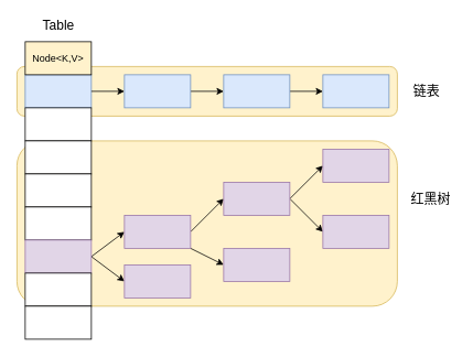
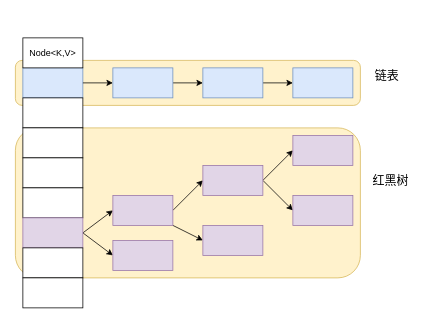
  <mxCell id="0" />
  <mxCell id="1" parent="0" />
  <mxCell id="2" value="" style="rounded=1;whiteSpace=wrap;html=1;fontSize=16;fillColor=#fff2cc;strokeColor=#d6b656;" vertex="1" parent="1"><mxGeometry x="20" y="170" width="460" height="200" as="geometry" /></mxCell>
  <mxCell id="3" value="" style="rounded=1;whiteSpace=wrap;html=1;fontSize=16;fillColor=#fff2cc;strokeColor=#d6b656;" vertex="1" parent="1"><mxGeometry x="20" y="80" width="460" height="60" as="geometry" /></mxCell>
  <mxCell id="4" value="" style="rounded=0;whiteSpace=wrap;html=1;fillColor=#dae8fc;strokeColor=#6c8ebf;" vertex="1" parent="1"><mxGeometry x="30" y="90" width="80" height="40" as="geometry" /></mxCell>
  <mxCell id="5" value="" style="rounded=0;whiteSpace=wrap;html=1;" vertex="1" parent="1"><mxGeometry x="30" y="130" width="80" height="40" as="geometry" /></mxCell>
  <mxCell id="6" value="" style="rounded=0;whiteSpace=wrap;html=1;" vertex="1" parent="1"><mxGeometry x="30" y="170" width="80" height="40" as="geometry" /></mxCell>
  <mxCell id="7" value="" style="rounded=0;whiteSpace=wrap;html=1;" vertex="1" parent="1"><mxGeometry x="30" y="210" width="80" height="40" as="geometry" /></mxCell>
  <mxCell id="8" value="" style="rounded=0;whiteSpace=wrap;html=1;" vertex="1" parent="1"><mxGeometry x="30" y="250" width="80" height="40" as="geometry" /></mxCell>
  <mxCell id="9" style="edgeStyle=none;rounded=0;orthogonalLoop=1;jettySize=auto;html=1;entryX=0;entryY=0.5;entryDx=0;entryDy=0;fontSize=16;exitX=1;exitY=0.5;exitDx=0;exitDy=0;" edge="1" parent="1" source="11" target="21"><mxGeometry relative="1" as="geometry" /></mxCell>
  <mxCell id="10" style="edgeStyle=none;rounded=0;orthogonalLoop=1;jettySize=auto;html=1;entryX=0;entryY=0.5;entryDx=0;entryDy=0;fontSize=16;exitX=1;exitY=0.5;exitDx=0;exitDy=0;" edge="1" parent="1" source="11" target="26"><mxGeometry relative="1" as="geometry" /></mxCell>
  <mxCell id="11" value="" style="rounded=0;whiteSpace=wrap;html=1;fillColor=#e1d5e7;strokeColor=#9673a6;" vertex="1" parent="1"><mxGeometry x="30" y="290" width="80" height="40" as="geometry" /></mxCell>
  <mxCell id="12" value="" style="rounded=0;whiteSpace=wrap;html=1;" vertex="1" parent="1"><mxGeometry x="30" y="330" width="80" height="40" as="geometry" /></mxCell>
  <mxCell id="13" value="" style="edgeStyle=orthogonalEdgeStyle;rounded=0;orthogonalLoop=1;jettySize=auto;html=1;" edge="1" parent="1" source="14" target="16"><mxGeometry relative="1" as="geometry" /></mxCell>
  <mxCell id="14" value="" style="rounded=0;whiteSpace=wrap;html=1;fillColor=#dae8fc;strokeColor=#6c8ebf;" vertex="1" parent="1"><mxGeometry x="150" y="90" width="80" height="40" as="geometry" /></mxCell>
  <mxCell id="15" value="" style="edgeStyle=orthogonalEdgeStyle;rounded=0;orthogonalLoop=1;jettySize=auto;html=1;" edge="1" parent="1" source="16" target="17"><mxGeometry relative="1" as="geometry" /></mxCell>
  <mxCell id="16" value="" style="rounded=0;whiteSpace=wrap;html=1;fillColor=#dae8fc;strokeColor=#6c8ebf;" vertex="1" parent="1"><mxGeometry x="270" y="90" width="80" height="40" as="geometry" /></mxCell>
  <mxCell id="17" value="" style="rounded=0;whiteSpace=wrap;html=1;fillColor=#dae8fc;strokeColor=#6c8ebf;" vertex="1" parent="1"><mxGeometry x="390" y="90" width="80" height="40" as="geometry" /></mxCell>
  <mxCell id="18" value="" style="endArrow=classic;html=1;rounded=0;exitX=1;exitY=0.5;exitDx=0;exitDy=0;entryX=0;entryY=0.5;entryDx=0;entryDy=0;" edge="1" parent="1" source="4" target="14"><mxGeometry width="50" height="50" relative="1" as="geometry"><mxPoint x="380" y="280" as="sourcePoint" /><mxPoint x="430" y="230" as="targetPoint" /></mxGeometry></mxCell>
  <mxCell id="19" style="edgeStyle=none;rounded=0;orthogonalLoop=1;jettySize=auto;html=1;entryX=0;entryY=0.5;entryDx=0;entryDy=0;fontSize=16;exitX=1;exitY=0.5;exitDx=0;exitDy=0;" edge="1" parent="1" source="21" target="24"><mxGeometry relative="1" as="geometry" /></mxCell>
  <mxCell id="20" style="edgeStyle=none;rounded=0;orthogonalLoop=1;jettySize=auto;html=1;entryX=0;entryY=0.5;entryDx=0;entryDy=0;fontSize=16;" edge="1" parent="1" source="21" target="28"><mxGeometry relative="1" as="geometry" /></mxCell>
  <mxCell id="21" value="" style="rounded=0;whiteSpace=wrap;html=1;fillColor=#e1d5e7;strokeColor=#9673a6;" vertex="1" parent="1"><mxGeometry x="150" y="260" width="80" height="40" as="geometry" /></mxCell>
  <mxCell id="22" style="edgeStyle=none;rounded=0;orthogonalLoop=1;jettySize=auto;html=1;entryX=0;entryY=0.5;entryDx=0;entryDy=0;fontSize=16;exitX=1;exitY=0.5;exitDx=0;exitDy=0;" edge="1" parent="1" source="24" target="25"><mxGeometry relative="1" as="geometry" /></mxCell>
  <mxCell id="23" style="edgeStyle=none;rounded=0;orthogonalLoop=1;jettySize=auto;html=1;entryX=0;entryY=0.5;entryDx=0;entryDy=0;fontSize=16;exitX=1;exitY=0.5;exitDx=0;exitDy=0;" edge="1" parent="1" source="24" target="27"><mxGeometry relative="1" as="geometry" /></mxCell>
  <mxCell id="24" value="" style="rounded=0;whiteSpace=wrap;html=1;fillColor=#e1d5e7;strokeColor=#9673a6;" vertex="1" parent="1"><mxGeometry x="270" y="220" width="80" height="40" as="geometry" /></mxCell>
  <mxCell id="25" value="" style="rounded=0;whiteSpace=wrap;html=1;fillColor=#e1d5e7;strokeColor=#9673a6;" vertex="1" parent="1"><mxGeometry x="390" y="180" width="80" height="40" as="geometry" /></mxCell>
  <mxCell id="26" value="" style="rounded=0;whiteSpace=wrap;html=1;fillColor=#e1d5e7;strokeColor=#9673a6;" vertex="1" parent="1"><mxGeometry x="150" y="320" width="80" height="40" as="geometry" /></mxCell>
  <mxCell id="27" value="" style="rounded=0;whiteSpace=wrap;html=1;fillColor=#e1d5e7;strokeColor=#9673a6;" vertex="1" parent="1"><mxGeometry x="390" y="260" width="80" height="40" as="geometry" /></mxCell>
  <mxCell id="28" value="" style="rounded=0;whiteSpace=wrap;html=1;fillColor=#e1d5e7;strokeColor=#9673a6;" vertex="1" parent="1"><mxGeometry x="270" y="300" width="80" height="40" as="geometry" /></mxCell>
- <mxCell id="29" value="&lt;font style=&quot;font-size: 16px&quot;&gt;Table&lt;/font&gt;" style="text;html=1;align=center;verticalAlign=middle;resizable=0;points=[];autosize=1;strokeColor=none;fillColor=none;" vertex="1" parent="1"><mxGeometry x="45" y="20" width="50" height="20" as="geometry" /></mxCell>
- <mxCell id="30" value="链表" style="text;html=1;align=center;verticalAlign=middle;resizable=0;points=[];autosize=1;strokeColor=none;fillColor=none;fontSize=16;" vertex="1" parent="1"><mxGeometry x="490" y="100" width="50" height="20" as="geometry" /></mxCell>
+ <mxCell id="30" value="链表" style="text;html=1;align=center;verticalAlign=middle;resizable=0;points=[];autosize=1;strokeColor=none;fillColor=none;fontSize=16;" vertex="1" parent="1"><mxGeometry x="490" y="90" width="50" height="20" as="geometry" /></mxCell>
  <mxCell id="31" value="红黑树" style="text;html=1;align=center;verticalAlign=middle;resizable=0;points=[];autosize=1;strokeColor=none;fillColor=none;fontSize=16;" vertex="1" parent="1"><mxGeometry x="490" y="230" width="60" height="20" as="geometry" /></mxCell>
- <mxCell id="32" value="&lt;span&gt;Node&amp;lt;K,V&amp;gt;&lt;/span&gt;" style="rounded=0;whiteSpace=wrap;html=1;fillColor=#fff2cc;" vertex="1" parent="1"><mxGeometry x="30" y="50" width="80" height="40" as="geometry" /></mxCell>
+ <mxCell id="32" value="&lt;span&gt;Node&amp;lt;K,V&amp;gt;&lt;/span&gt;" style="rounded=0;whiteSpace=wrap;html=1;" vertex="1" parent="1"><mxGeometry x="30" y="50" width="80" height="40" as="geometry" /></mxCell>
  <mxCell id="33" value="" style="rounded=0;whiteSpace=wrap;html=1;" vertex="1" parent="1"><mxGeometry x="30" y="370" width="80" height="40" as="geometry" /></mxCell>
